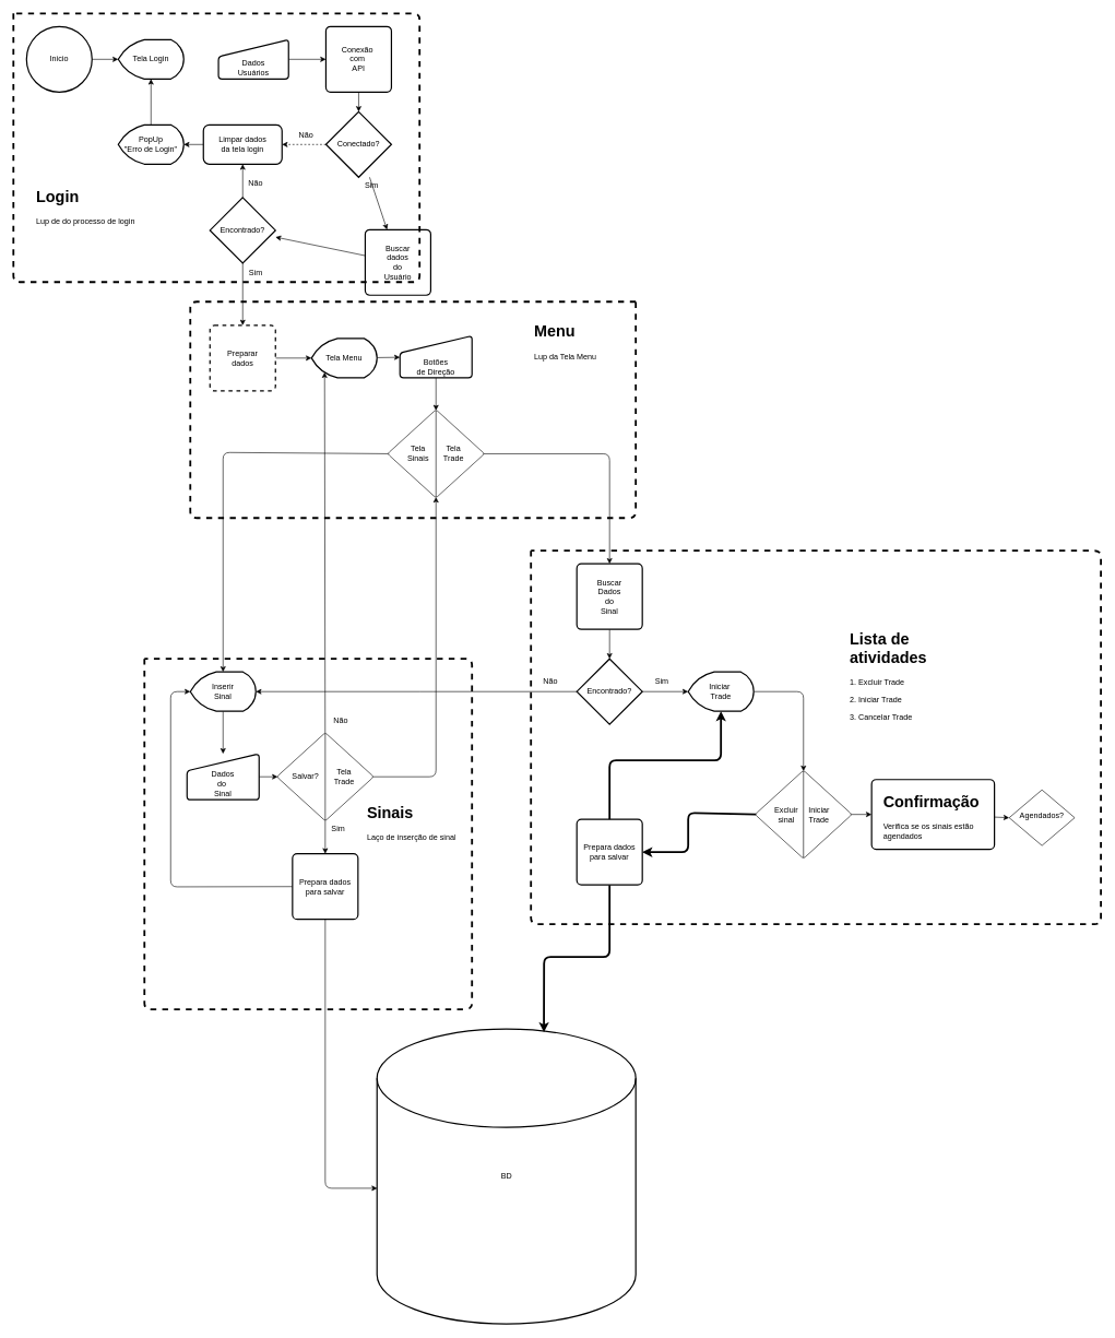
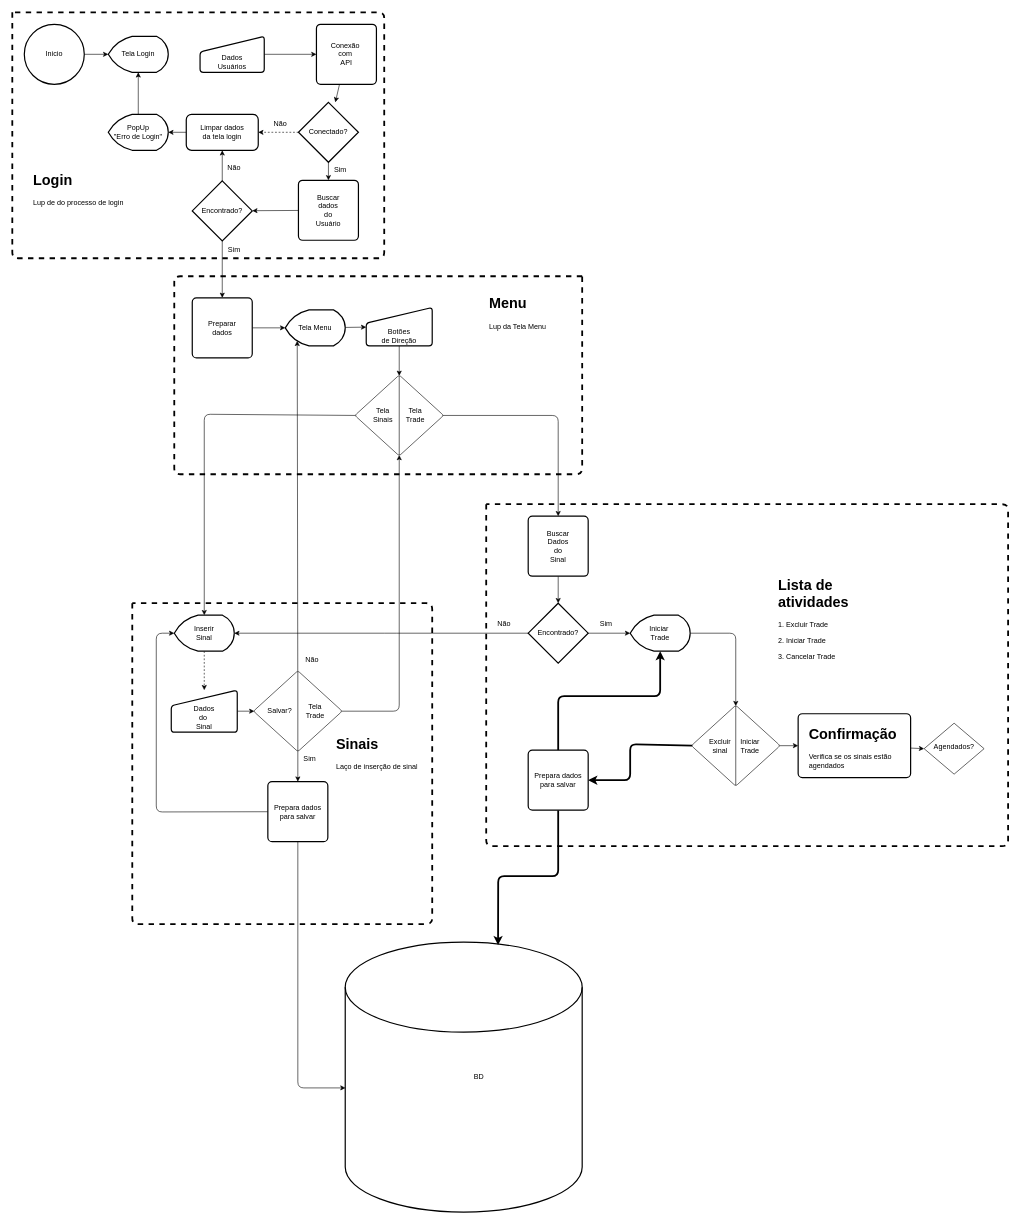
  <mxCell id="0" />
  <mxCell id="1" parent="0" />
  <mxCell id="2" value="" style="edgeStyle=none;html=1;" parent="1" source="3" target="15" edge="1"><mxGeometry relative="1" as="geometry" /></mxCell>
  <mxCell id="3" value="Inicio" style="strokeWidth=2;html=1;shape=mxgraph.flowchart.start_2;whiteSpace=wrap;" parent="1" vertex="1"><mxGeometry x="40" y="40" width="100" height="100" as="geometry" /></mxCell>
  <mxCell id="4" value="" style="edgeStyle=none;html=1;" parent="1" source="5" target="7" edge="1"><mxGeometry relative="1" as="geometry" /></mxCell>
  <mxCell id="5" value="Dados&lt;br&gt;Usuários" style="html=1;strokeWidth=2;shape=manualInput;whiteSpace=wrap;rounded=1;size=26;arcSize=11;verticalAlign=bottom;" parent="1" vertex="1"><mxGeometry x="333" y="60" width="107" height="60" as="geometry" /></mxCell>
  <mxCell id="6" value="" style="edgeStyle=none;html=1;" parent="1" source="7" target="10" edge="1"><mxGeometry relative="1" as="geometry" /></mxCell>
- <mxCell id="7" value="Conexão&amp;nbsp;&lt;br&gt;com&amp;nbsp;&lt;br&gt;API" style="rounded=1;whiteSpace=wrap;html=1;absoluteArcSize=1;arcSize=14;strokeWidth=2;" parent="1" vertex="1"><mxGeometry x="497" y="40" width="100" height="100" as="geometry" /></mxCell>
+ <mxCell id="7" value="Conexão&amp;nbsp;&lt;br&gt;com&amp;nbsp;&lt;br&gt;API" style="rounded=1;whiteSpace=wrap;html=1;absoluteArcSize=1;arcSize=14;strokeWidth=2;" parent="1" vertex="1"><mxGeometry x="527" y="40" width="100" height="100" as="geometry" /></mxCell>
  <mxCell id="8" value="" style="edgeStyle=none;html=1;" parent="1" source="10" target="17" edge="1"><mxGeometry relative="1" as="geometry" /></mxCell>
  <mxCell id="9" value="" style="edgeStyle=none;html=1;dashed=1;" parent="1" source="10" target="14" edge="1"><mxGeometry relative="1" as="geometry" /></mxCell>
  <mxCell id="10" value="Conectado?" style="strokeWidth=2;html=1;shape=mxgraph.flowchart.decision;whiteSpace=wrap;" parent="1" vertex="1"><mxGeometry x="497" y="170" width="100" height="100" as="geometry" /></mxCell>
  <mxCell id="11" value="" style="edgeStyle=none;html=1;" parent="1" source="12" target="15" edge="1"><mxGeometry relative="1" as="geometry" /></mxCell>
  <mxCell id="12" value="PopUp&lt;br&gt;&quot;Erro de Login&quot;" style="strokeWidth=2;html=1;shape=mxgraph.flowchart.display;whiteSpace=wrap;" parent="1" vertex="1"><mxGeometry x="180" y="190" width="100" height="60" as="geometry" /></mxCell>
  <mxCell id="13" value="" style="edgeStyle=none;html=1;" parent="1" target="12" edge="1"><mxGeometry relative="1" as="geometry"><mxPoint x="310" y="220" as="sourcePoint" /></mxGeometry></mxCell>
  <mxCell id="14" value="Limpar dados&lt;br&gt;da tela login" style="rounded=1;whiteSpace=wrap;html=1;strokeWidth=2;" parent="1" vertex="1"><mxGeometry x="310" y="190" width="120" height="60" as="geometry" /></mxCell>
  <mxCell id="15" value="Tela Login" style="strokeWidth=2;html=1;shape=mxgraph.flowchart.display;whiteSpace=wrap;" parent="1" vertex="1"><mxGeometry x="180" y="60" width="100" height="60" as="geometry" /></mxCell>
  <mxCell id="16" value="" style="edgeStyle=none;html=1;" parent="1" source="17" target="20" edge="1"><mxGeometry relative="1" as="geometry" /></mxCell>
- <mxCell id="17" value="Buscar&lt;br&gt;dados&lt;br&gt;do&lt;br&gt;Usuário" style="rounded=1;whiteSpace=wrap;html=1;absoluteArcSize=1;arcSize=14;strokeWidth=2;" parent="1" vertex="1"><mxGeometry x="557" y="350" width="100" height="100" as="geometry" /></mxCell>
+ <mxCell id="17" value="Buscar&lt;br&gt;dados&lt;br&gt;do&lt;br&gt;Usuário" style="rounded=1;whiteSpace=wrap;html=1;absoluteArcSize=1;arcSize=14;strokeWidth=2;" parent="1" vertex="1"><mxGeometry x="497" y="300" width="100" height="100" as="geometry" /></mxCell>
  <mxCell id="18" value="" style="edgeStyle=none;html=1;" parent="1" source="20" target="14" edge="1"><mxGeometry relative="1" as="geometry" /></mxCell>
  <mxCell id="19" value="" style="edgeStyle=none;html=1;" parent="1" source="20" target="26" edge="1"><mxGeometry relative="1" as="geometry" /></mxCell>
  <mxCell id="20" value="Encontrado?" style="strokeWidth=2;html=1;shape=mxgraph.flowchart.decision;whiteSpace=wrap;" parent="1" vertex="1"><mxGeometry x="320" y="301" width="100" height="100" as="geometry" /></mxCell>
  <mxCell id="21" value="Não" style="text;html=1;strokeColor=none;fillColor=none;align=center;verticalAlign=middle;whiteSpace=wrap;rounded=0;" parent="1" vertex="1"><mxGeometry x="437" y="191" width="60" height="30" as="geometry" /></mxCell>
  <mxCell id="22" value="Não" style="text;html=1;strokeColor=none;fillColor=none;align=center;verticalAlign=middle;whiteSpace=wrap;rounded=0;rotation=0;" parent="1" vertex="1"><mxGeometry x="360" y="265" width="60" height="30" as="geometry" /></mxCell>
  <mxCell id="23" value="Sim" style="text;html=1;strokeColor=none;fillColor=none;align=center;verticalAlign=middle;whiteSpace=wrap;rounded=0;rotation=0;" parent="1" vertex="1"><mxGeometry x="537" y="268" width="60" height="30" as="geometry" /></mxCell>
  <mxCell id="24" value="Sim" style="text;html=1;strokeColor=none;fillColor=none;align=center;verticalAlign=middle;whiteSpace=wrap;rounded=0;rotation=0;" parent="1" vertex="1"><mxGeometry x="360" y="401" width="60" height="30" as="geometry" /></mxCell>
  <mxCell id="25" value="" style="edgeStyle=none;html=1;" parent="1" source="26" target="28" edge="1"><mxGeometry relative="1" as="geometry" /></mxCell>
- <mxCell id="26" value="Preparar&lt;br&gt;dados" style="rounded=1;whiteSpace=wrap;html=1;absoluteArcSize=1;arcSize=14;strokeWidth=2;dashed=1;" parent="1" vertex="1"><mxGeometry x="320" y="496" width="100" height="100" as="geometry" /></mxCell>
+ <mxCell id="26" value="Preparar&lt;br&gt;dados" style="rounded=1;whiteSpace=wrap;html=1;absoluteArcSize=1;arcSize=14;strokeWidth=2;" parent="1" vertex="1"><mxGeometry x="320" y="496" width="100" height="100" as="geometry" /></mxCell>
  <mxCell id="27" value="" style="edgeStyle=none;html=1;" parent="1" source="28" target="30" edge="1"><mxGeometry relative="1" as="geometry" /></mxCell>
  <mxCell id="28" value="Tela Menu" style="strokeWidth=2;html=1;shape=mxgraph.flowchart.display;whiteSpace=wrap;" parent="1" vertex="1"><mxGeometry x="475" y="516" width="100" height="60" as="geometry" /></mxCell>
  <mxCell id="29" style="edgeStyle=none;html=1;entryX=0;entryY=0.5;entryDx=0;entryDy=0;entryPerimeter=0;" parent="1" source="30" target="43" edge="1"><mxGeometry relative="1" as="geometry" /></mxCell>
  <mxCell id="30" value="Botões&lt;br&gt;de Direção" style="html=1;strokeWidth=2;shape=manualInput;whiteSpace=wrap;rounded=1;size=26;arcSize=11;verticalAlign=bottom;" parent="1" vertex="1"><mxGeometry x="610" y="512" width="110" height="64" as="geometry" /></mxCell>
- <mxCell id="31" value="" style="edgeStyle=none;html=1;strokeWidth=1;" parent="1" source="32" target="52" edge="1"><mxGeometry relative="1" as="geometry" /></mxCell>
+ <mxCell id="31" value="" style="edgeStyle=none;html=1;strokeWidth=1;dashed=1;" parent="1" source="32" target="52" edge="1"><mxGeometry relative="1" as="geometry" /></mxCell>
  <mxCell id="32" value="Inserir&lt;br&gt;Sinal" style="strokeWidth=2;html=1;shape=mxgraph.flowchart.display;whiteSpace=wrap;" parent="1" vertex="1"><mxGeometry x="290" y="1025" width="100" height="60" as="geometry" /></mxCell>
  <mxCell id="33" value="" style="edgeStyle=none;html=1;entryX=0;entryY=0.5;entryDx=0;entryDy=0;entryPerimeter=0;" parent="1" source="34" target="66" edge="1"><mxGeometry relative="1" as="geometry"><mxPoint x="1220" y="1055" as="targetPoint" /><Array as="points"><mxPoint x="1226" y="1055" /></Array></mxGeometry></mxCell>
  <mxCell id="34" value="Iniciar&amp;nbsp;&lt;br&gt;Trade" style="strokeWidth=2;html=1;shape=mxgraph.flowchart.display;whiteSpace=wrap;" parent="1" vertex="1"><mxGeometry x="1050" y="1025" width="100" height="60" as="geometry" /></mxCell>
  <mxCell id="35" value="" style="edgeStyle=none;html=1;" parent="1" source="36" target="39" edge="1"><mxGeometry relative="1" as="geometry" /></mxCell>
  <mxCell id="36" value="Buscar&lt;br&gt;Dados&lt;br&gt;do&lt;br&gt;Sinal" style="rounded=1;whiteSpace=wrap;html=1;absoluteArcSize=1;arcSize=14;strokeWidth=2;" parent="1" vertex="1"><mxGeometry x="880" y="860" width="100" height="100" as="geometry" /></mxCell>
  <mxCell id="37" value="" style="edgeStyle=none;html=1;" parent="1" source="39" target="34" edge="1"><mxGeometry relative="1" as="geometry" /></mxCell>
  <mxCell id="38" style="edgeStyle=none;html=1;exitX=0;exitY=0.5;exitDx=0;exitDy=0;exitPerimeter=0;entryX=1;entryY=0.5;entryDx=0;entryDy=0;entryPerimeter=0;" parent="1" source="39" target="32" edge="1"><mxGeometry relative="1" as="geometry"><Array as="points"><mxPoint x="650" y="1055" /></Array></mxGeometry></mxCell>
  <mxCell id="39" value="Encontrado?" style="strokeWidth=2;html=1;shape=mxgraph.flowchart.decision;whiteSpace=wrap;" parent="1" vertex="1"><mxGeometry x="880" y="1005" width="100" height="100" as="geometry" /></mxCell>
  <mxCell id="40" value="Sim" style="text;html=1;strokeColor=none;fillColor=none;align=center;verticalAlign=middle;whiteSpace=wrap;rounded=0;rotation=0;" parent="1" vertex="1"><mxGeometry x="980" y="1025" width="60" height="30" as="geometry" /></mxCell>
  <mxCell id="41" style="edgeStyle=none;html=1;exitX=0.5;exitY=1;exitDx=0;exitDy=0;exitPerimeter=0;entryX=0.5;entryY=0;entryDx=0;entryDy=0;entryPerimeter=0;" parent="1" source="43" target="32" edge="1"><mxGeometry relative="1" as="geometry"><Array as="points"><mxPoint x="340" y="690" /></Array></mxGeometry></mxCell>
  <mxCell id="42" value="" style="edgeStyle=none;html=1;exitX=0.5;exitY=0;exitDx=0;exitDy=0;exitPerimeter=0;" parent="1" source="43" target="36" edge="1"><mxGeometry relative="1" as="geometry"><Array as="points"><mxPoint x="930" y="692" /></Array></mxGeometry></mxCell>
  <mxCell id="43" value="" style="verticalLabelPosition=bottom;verticalAlign=top;html=1;shape=mxgraph.flowchart.sort;rotation=90;" parent="1" vertex="1"><mxGeometry x="599" y="619.5" width="132" height="145" as="geometry" /></mxCell>
  <mxCell id="44" value="Tela&lt;br&gt;Sinais" style="text;html=1;strokeColor=none;fillColor=none;align=center;verticalAlign=middle;whiteSpace=wrap;rounded=0;" parent="1" vertex="1"><mxGeometry x="608" y="677" width="60" height="30" as="geometry" /></mxCell>
  <mxCell id="45" value="Tela&lt;br&gt;Trade" style="text;html=1;strokeColor=none;fillColor=none;align=center;verticalAlign=middle;whiteSpace=wrap;rounded=0;" parent="1" vertex="1"><mxGeometry x="662" y="677" width="60" height="30" as="geometry" /></mxCell>
  <mxCell id="46" value="Não" style="text;html=1;strokeColor=none;fillColor=none;align=center;verticalAlign=middle;whiteSpace=wrap;rounded=0;" parent="1" vertex="1"><mxGeometry x="810" y="1025" width="60" height="30" as="geometry" /></mxCell>
  <mxCell id="47" value="" style="endArrow=none;dashed=1;html=1;strokeWidth=3;" parent="1" edge="1"><mxGeometry width="50" height="50" relative="1" as="geometry"><mxPoint x="20" y="20" as="sourcePoint" /><mxPoint x="20" y="20" as="targetPoint" /><Array as="points"><mxPoint x="20" y="430" /><mxPoint x="640" y="430" /><mxPoint x="640" y="20" /></Array></mxGeometry></mxCell>
  <mxCell id="48" value="&lt;h1&gt;Login&lt;/h1&gt;&lt;p&gt;Lup de do processo de login&lt;/p&gt;" style="text;html=1;strokeColor=none;fillColor=none;spacing=5;spacingTop=-20;whiteSpace=wrap;overflow=hidden;rounded=0;" parent="1" vertex="1"><mxGeometry x="50" y="280" width="220" height="130" as="geometry" /></mxCell>
  <mxCell id="49" value="" style="endArrow=none;dashed=1;html=1;strokeWidth=3;" parent="1" edge="1"><mxGeometry width="50" height="50" relative="1" as="geometry"><mxPoint x="970" y="460" as="sourcePoint" /><mxPoint x="970" y="460" as="targetPoint" /><Array as="points"><mxPoint x="290" y="460" /><mxPoint x="290" y="790" /><mxPoint x="690" y="790" /><mxPoint x="970" y="790" /></Array></mxGeometry></mxCell>
  <mxCell id="50" value="&lt;h1&gt;Menu&lt;/h1&gt;&lt;p&gt;Lup da Tela Menu&lt;/p&gt;" style="text;html=1;strokeColor=none;fillColor=none;spacing=5;spacingTop=-20;whiteSpace=wrap;overflow=hidden;rounded=0;" parent="1" vertex="1"><mxGeometry x="810" y="486" width="190" height="120" as="geometry" /></mxCell>
  <mxCell id="51" style="edgeStyle=none;html=1;" parent="1" source="52" target="58" edge="1"><mxGeometry relative="1" as="geometry"><mxPoint x="450" y="1185" as="targetPoint" /></mxGeometry></mxCell>
  <mxCell id="52" value="Dados&lt;br&gt;do&amp;nbsp;&lt;br&gt;Sinal" style="html=1;strokeWidth=2;shape=manualInput;whiteSpace=wrap;rounded=1;size=26;arcSize=11;verticalAlign=bottom;" parent="1" vertex="1"><mxGeometry x="285" y="1150" width="110" height="70" as="geometry" /></mxCell>
  <mxCell id="53" value="" style="strokeWidth=2;html=1;shape=mxgraph.flowchart.database;whiteSpace=wrap;verticalAlign=bottom;" parent="1" vertex="1"><mxGeometry x="575" y="1570" width="395" height="450" as="geometry" /></mxCell>
  <mxCell id="54" value="Não" style="text;html=1;strokeColor=none;fillColor=none;align=center;verticalAlign=middle;whiteSpace=wrap;rounded=0;" parent="1" vertex="1"><mxGeometry x="490" y="1085" width="60" height="30" as="geometry" /></mxCell>
  <mxCell id="55" style="edgeStyle=none;html=1;entryX=0.2;entryY=0.86;entryDx=0;entryDy=0;entryPerimeter=0;" parent="1" source="58" target="28" edge="1"><mxGeometry relative="1" as="geometry" /></mxCell>
  <mxCell id="56" style="edgeStyle=none;html=1;exitX=0.5;exitY=0;exitDx=0;exitDy=0;exitPerimeter=0;entryX=1;entryY=0.5;entryDx=0;entryDy=0;entryPerimeter=0;" parent="1" source="58" target="43" edge="1"><mxGeometry relative="1" as="geometry"><Array as="points"><mxPoint x="665" y="1185" /></Array></mxGeometry></mxCell>
  <mxCell id="57" value="" style="edgeStyle=none;html=1;" parent="1" source="58" target="71" edge="1"><mxGeometry relative="1" as="geometry" /></mxCell>
  <mxCell id="58" value="" style="verticalLabelPosition=bottom;verticalAlign=top;html=1;shape=mxgraph.flowchart.sort;rotation=90;" parent="1" vertex="1"><mxGeometry x="430" y="1112.5" width="132" height="145" as="geometry" /></mxCell>
  <mxCell id="59" value="Salvar?" style="text;html=1;strokeColor=none;fillColor=none;align=center;verticalAlign=middle;whiteSpace=wrap;rounded=0;" parent="1" vertex="1"><mxGeometry x="436" y="1170" width="60" height="30" as="geometry" /></mxCell>
  <mxCell id="60" value="Tela&lt;br&gt;Trade" style="text;html=1;strokeColor=none;fillColor=none;align=center;verticalAlign=middle;whiteSpace=wrap;rounded=0;" parent="1" vertex="1"><mxGeometry x="495" y="1170" width="60" height="30" as="geometry" /></mxCell>
  <mxCell id="61" value="Sim" style="text;html=1;strokeColor=none;fillColor=none;align=center;verticalAlign=middle;whiteSpace=wrap;rounded=0;" parent="1" vertex="1"><mxGeometry x="486" y="1250" width="60" height="30" as="geometry" /></mxCell>
  <mxCell id="62" value="" style="endArrow=none;dashed=1;html=1;strokeWidth=3;" parent="1" edge="1"><mxGeometry width="50" height="50" relative="1" as="geometry"><mxPoint x="220" y="1005" as="sourcePoint" /><mxPoint x="220" y="1005" as="targetPoint" /><Array as="points"><mxPoint x="220" y="1540" /><mxPoint x="720" y="1540" /><mxPoint x="720" y="1005" /></Array></mxGeometry></mxCell>
  <mxCell id="63" value="&lt;h1&gt;Sinais&lt;/h1&gt;&lt;p&gt;Laço de inserção de sinal&lt;/p&gt;" style="text;html=1;strokeColor=none;fillColor=none;spacing=5;spacingTop=-20;whiteSpace=wrap;overflow=hidden;rounded=0;" parent="1" vertex="1"><mxGeometry x="555" y="1220" width="190" height="120" as="geometry" /></mxCell>
  <mxCell id="64" style="edgeStyle=none;html=1;entryX=0;entryY=0.5;entryDx=0;entryDy=0;" edge="1" parent="1" source="66" target="74"><mxGeometry relative="1" as="geometry" /></mxCell>
  <mxCell id="65" style="edgeStyle=none;html=1;entryX=1;entryY=0.5;entryDx=0;entryDy=0;strokeWidth=3;exitX=0.5;exitY=1;exitDx=0;exitDy=0;exitPerimeter=0;" edge="1" parent="1" source="66" target="82"><mxGeometry relative="1" as="geometry"><Array as="points"><mxPoint x="1050" y="1240" /><mxPoint x="1050" y="1300" /></Array></mxGeometry></mxCell>
  <mxCell id="66" value="" style="verticalLabelPosition=bottom;verticalAlign=top;html=1;shape=mxgraph.flowchart.sort;rotation=90;" parent="1" vertex="1"><mxGeometry x="1160" y="1170" width="132" height="145" as="geometry" /></mxCell>
  <mxCell id="67" value="Excluir sinal" style="text;html=1;strokeColor=none;fillColor=none;align=center;verticalAlign=middle;whiteSpace=wrap;rounded=0;" parent="1" vertex="1"><mxGeometry x="1170" y="1227.5" width="60" height="30" as="geometry" /></mxCell>
  <mxCell id="68" value="Iniciar&lt;br&gt;Trade" style="text;html=1;strokeColor=none;fillColor=none;align=center;verticalAlign=middle;whiteSpace=wrap;rounded=0;" parent="1" vertex="1"><mxGeometry x="1220" y="1227.5" width="60" height="30" as="geometry" /></mxCell>
  <mxCell id="69" value="" style="edgeStyle=none;html=1;entryX=0.001;entryY=0.54;entryDx=0;entryDy=0;entryPerimeter=0;" parent="1" source="71" target="53" edge="1"><mxGeometry relative="1" as="geometry"><mxPoint x="530" y="1940" as="targetPoint" /><Array as="points"><mxPoint x="496" y="1813" /></Array></mxGeometry></mxCell>
  <mxCell id="70" style="edgeStyle=none;html=1;entryX=0;entryY=0.5;entryDx=0;entryDy=0;entryPerimeter=0;" parent="1" source="71" target="32" edge="1"><mxGeometry relative="1" as="geometry"><Array as="points"><mxPoint x="260" y="1353" /><mxPoint x="260" y="1055" /></Array></mxGeometry></mxCell>
  <mxCell id="71" value="Prepara dados&lt;br&gt;para salvar" style="rounded=1;whiteSpace=wrap;html=1;absoluteArcSize=1;arcSize=14;strokeWidth=2;" parent="1" vertex="1"><mxGeometry x="446" y="1302.5" width="100" height="100" as="geometry" /></mxCell>
  <mxCell id="72" value="&lt;h1&gt;Lista de atividades&lt;/h1&gt;&lt;p&gt;1. Excluir Trade&lt;/p&gt;&lt;p&gt;2. Iniciar Trade&lt;/p&gt;&lt;p&gt;3. Cancelar Trade&lt;/p&gt;" style="text;html=1;strokeColor=none;fillColor=none;spacing=5;spacingTop=-20;whiteSpace=wrap;overflow=hidden;rounded=0;" vertex="1" parent="1"><mxGeometry x="1292" y="955" width="190" height="160" as="geometry" /></mxCell>
  <mxCell id="73" style="edgeStyle=none;html=1;entryX=0;entryY=0.5;entryDx=0;entryDy=0;" edge="1" parent="1" source="74" target="76"><mxGeometry relative="1" as="geometry" /></mxCell>
  <mxCell id="74" value="" style="rounded=1;whiteSpace=wrap;html=1;absoluteArcSize=1;arcSize=14;strokeWidth=2;" vertex="1" parent="1"><mxGeometry x="1330" y="1189.25" width="187.5" height="106.5" as="geometry" /></mxCell>
  <mxCell id="75" value="&lt;h1&gt;Confirmação&lt;/h1&gt;&lt;p&gt;Verifica se os sinais estão agendados&lt;/p&gt;" style="text;html=1;strokeColor=none;fillColor=none;spacing=5;spacingTop=-20;whiteSpace=wrap;overflow=hidden;rounded=0;" vertex="1" parent="1"><mxGeometry x="1342.5" y="1203.75" width="165" height="82" as="geometry" /></mxCell>
  <mxCell id="76" value="" style="rhombus;whiteSpace=wrap;html=1;" vertex="1" parent="1"><mxGeometry x="1540" y="1205" width="100" height="85" as="geometry" /></mxCell>
  <mxCell id="77" value="Agendados?" style="text;html=1;strokeColor=none;fillColor=none;align=center;verticalAlign=middle;whiteSpace=wrap;rounded=0;" vertex="1" parent="1"><mxGeometry x="1560" y="1229.75" width="60" height="30" as="geometry" /></mxCell>
- <mxCell id="78" value="BD" style="text;html=1;strokeColor=none;fillColor=none;align=center;verticalAlign=middle;whiteSpace=wrap;rounded=0;" vertex="1" parent="1"><mxGeometry x="743" y="1780" width="60" height="30" as="geometry" /></mxCell>
+ <mxCell id="78" value="BD" style="text;html=1;strokeColor=none;fillColor=none;align=center;verticalAlign=middle;whiteSpace=wrap;rounded=0;" vertex="1" parent="1"><mxGeometry x="768" y="1780" width="60" height="30" as="geometry" /></mxCell>
  <mxCell id="79" value="" style="endArrow=none;dashed=1;html=1;strokeWidth=3;" edge="1" parent="1"><mxGeometry width="50" height="50" relative="1" as="geometry"><mxPoint x="810" y="840" as="sourcePoint" /><mxPoint x="810" y="840" as="targetPoint" /><Array as="points"><mxPoint x="810" y="1410" /><mxPoint x="1680" y="1410" /><mxPoint x="1680" y="840" /></Array></mxGeometry></mxCell>
  <mxCell id="80" style="edgeStyle=none;html=1;entryX=0.645;entryY=0.011;entryDx=0;entryDy=0;entryPerimeter=0;strokeWidth=3;" edge="1" parent="1" source="82" target="53"><mxGeometry relative="1" as="geometry"><Array as="points"><mxPoint x="930" y="1460" /><mxPoint x="830" y="1460" /></Array></mxGeometry></mxCell>
  <mxCell id="81" style="edgeStyle=none;html=1;entryX=0.5;entryY=1;entryDx=0;entryDy=0;entryPerimeter=0;strokeWidth=3;" edge="1" parent="1" source="82" target="34"><mxGeometry relative="1" as="geometry"><Array as="points"><mxPoint x="930" y="1160" /><mxPoint x="1100" y="1160" /></Array></mxGeometry></mxCell>
  <mxCell id="82" value="Prepara dados&lt;br&gt;para salvar" style="rounded=1;whiteSpace=wrap;html=1;absoluteArcSize=1;arcSize=14;strokeWidth=2;" vertex="1" parent="1"><mxGeometry x="880" y="1250" width="100" height="100" as="geometry" /></mxCell>
